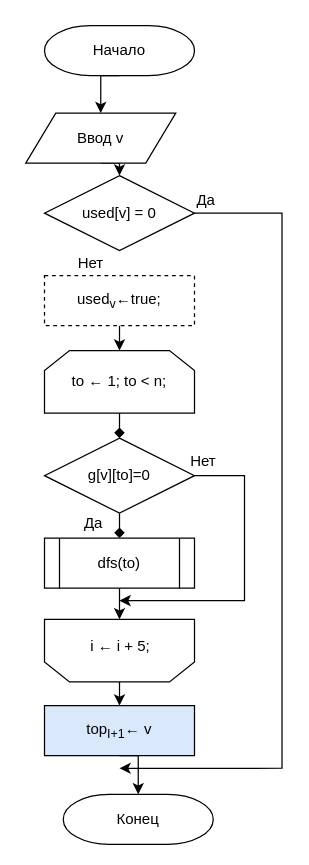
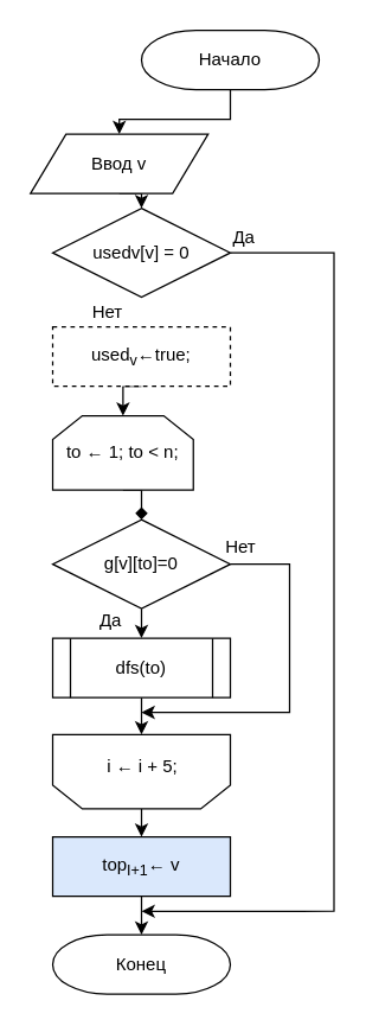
  <mxCell id="0" />
  <mxCell id="1" parent="0" />
  <mxCell id="2" style="edgeStyle=orthogonalEdgeStyle;rounded=0;orthogonalLoop=1;jettySize=auto;html=1;exitX=0.5;exitY=1;exitDx=0;exitDy=0;exitPerimeter=0;entryX=0.5;entryY=0;entryDx=0;entryDy=0;" edge="1" parent="1" source="3" target="5"><mxGeometry relative="1" as="geometry" /></mxCell>
- <mxCell id="3" value="Начало" style="strokeWidth=1;html=1;shape=mxgraph.flowchart.terminator;whiteSpace=wrap;" vertex="1" parent="1"><mxGeometry x="35" y="20" width="120" height="40" as="geometry" /></mxCell>
+ <mxCell id="3" value="Начало" style="strokeWidth=1;html=1;shape=mxgraph.flowchart.terminator;whiteSpace=wrap;" vertex="1" parent="1"><mxGeometry x="95" y="20" width="120" height="40" as="geometry" /></mxCell>
  <mxCell id="4" style="edgeStyle=orthogonalEdgeStyle;rounded=0;orthogonalLoop=1;jettySize=auto;html=1;exitX=0.5;exitY=1;exitDx=0;exitDy=0;entryX=0.5;entryY=0;entryDx=0;entryDy=0;entryPerimeter=0;" edge="1" parent="1" source="5" target="7"><mxGeometry relative="1" as="geometry" /></mxCell>
  <mxCell id="5" value="Ввод v" style="shape=parallelogram;perimeter=parallelogramPerimeter;whiteSpace=wrap;html=1;strokeWidth=1;" vertex="1" parent="1"><mxGeometry x="20" y="90" width="120" height="40" as="geometry" /></mxCell>
  <mxCell id="6" style="edgeStyle=orthogonalEdgeStyle;rounded=0;orthogonalLoop=1;jettySize=auto;html=1;exitX=1;exitY=0.5;exitDx=0;exitDy=0;exitPerimeter=0;" edge="1" parent="1" source="7"><mxGeometry relative="1" as="geometry"><mxPoint x="95" y="614.138" as="targetPoint" /><Array as="points"><mxPoint x="225" y="170" /><mxPoint x="225" y="614" /></Array></mxGeometry></mxCell>
- <mxCell id="7" value="used[v] = 0" style="strokeWidth=1;html=1;shape=mxgraph.flowchart.decision;whiteSpace=wrap;" vertex="1" parent="1"><mxGeometry x="35" y="140" width="120" height="60" as="geometry" /></mxCell>
+ <mxCell id="7" value="usedv[v] = 0" style="strokeWidth=1;html=1;shape=mxgraph.flowchart.decision;whiteSpace=wrap;" vertex="1" parent="1"><mxGeometry x="35" y="140" width="120" height="60" as="geometry" /></mxCell>
  <mxCell id="8" style="edgeStyle=orthogonalEdgeStyle;rounded=0;orthogonalLoop=1;jettySize=auto;html=1;exitX=0.5;exitY=1;exitDx=0;exitDy=0;entryX=0.5;entryY=0;entryDx=0;entryDy=0;" edge="1" parent="1" source="9" target="11"><mxGeometry relative="1" as="geometry" /></mxCell>
  <mxCell id="9" value="used&lt;sub&gt;v&lt;/sub&gt;←true;" style="rounded=0;whiteSpace=wrap;html=1;strokeWidth=1;dashed=1;" vertex="1" parent="1"><mxGeometry x="35" y="220" width="120" height="40" as="geometry" /></mxCell>
  <mxCell id="10" style="edgeStyle=orthogonalEdgeStyle;rounded=0;orthogonalLoop=1;jettySize=auto;html=1;exitX=0.5;exitY=1;exitDx=0;exitDy=0;entryX=0.5;entryY=0;entryDx=0;entryDy=0;entryPerimeter=0;endArrow=diamond;" edge="1" parent="1" source="11" target="14"><mxGeometry relative="1" as="geometry" /></mxCell>
- <mxCell id="11" value="to&amp;nbsp;&lt;span&gt;← 1; to &amp;lt; n;&lt;/span&gt;" style="shape=loopLimit;whiteSpace=wrap;html=1;strokeWidth=1;" vertex="1" parent="1"><mxGeometry x="35" y="280" width="120" height="50" as="geometry" /></mxCell>
- <mxCell id="12" style="edgeStyle=orthogonalEdgeStyle;rounded=0;orthogonalLoop=1;jettySize=auto;html=1;exitX=0.5;exitY=1;exitDx=0;exitDy=0;exitPerimeter=0;entryX=0.5;entryY=0;entryDx=0;entryDy=0;endArrow=diamond;" edge="1" parent="1" source="14" target="16"><mxGeometry relative="1" as="geometry" /></mxCell>
+ <mxCell id="11" value="to&amp;nbsp;&lt;span&gt;← 1; to &amp;lt; n;&lt;/span&gt;" style="shape=loopLimit;whiteSpace=wrap;html=1;strokeWidth=1;" vertex="1" parent="1"><mxGeometry x="35" y="280" width="95" height="50" as="geometry" /></mxCell>
+ <mxCell id="12" style="edgeStyle=orthogonalEdgeStyle;rounded=0;orthogonalLoop=1;jettySize=auto;html=1;exitX=0.5;exitY=1;exitDx=0;exitDy=0;exitPerimeter=0;entryX=0.5;entryY=0;entryDx=0;entryDy=0;" edge="1" parent="1" source="14" target="16"><mxGeometry relative="1" as="geometry" /></mxCell>
  <mxCell id="13" style="edgeStyle=orthogonalEdgeStyle;rounded=0;orthogonalLoop=1;jettySize=auto;html=1;exitX=1;exitY=0.5;exitDx=0;exitDy=0;exitPerimeter=0;" edge="1" parent="1" source="14"><mxGeometry relative="1" as="geometry"><mxPoint x="95" y="480" as="targetPoint" /><Array as="points"><mxPoint x="195" y="380" /><mxPoint x="195" y="480" /></Array></mxGeometry></mxCell>
  <mxCell id="14" value="g[v][to]=0" style="strokeWidth=1;html=1;shape=mxgraph.flowchart.decision;whiteSpace=wrap;" vertex="1" parent="1"><mxGeometry x="35" y="350" width="120" height="60" as="geometry" /></mxCell>
  <mxCell id="15" style="edgeStyle=orthogonalEdgeStyle;rounded=0;orthogonalLoop=1;jettySize=auto;html=1;exitX=0.5;exitY=1;exitDx=0;exitDy=0;entryX=0.5;entryY=1;entryDx=0;entryDy=0;" edge="1" parent="1" source="16" target="18"><mxGeometry relative="1" as="geometry" /></mxCell>
  <mxCell id="16" value="dfs(to)" style="shape=process;whiteSpace=wrap;html=1;backgroundOutline=1;strokeWidth=1;" vertex="1" parent="1"><mxGeometry x="35" y="430" width="120" height="40" as="geometry" /></mxCell>
  <mxCell id="17" style="edgeStyle=orthogonalEdgeStyle;rounded=0;orthogonalLoop=1;jettySize=auto;html=1;exitX=0.5;exitY=0;exitDx=0;exitDy=0;entryX=0.5;entryY=0;entryDx=0;entryDy=0;" edge="1" parent="1" source="18" target="21"><mxGeometry relative="1" as="geometry" /></mxCell>
  <mxCell id="18" value="" style="shape=loopLimit;whiteSpace=wrap;html=1;strokeWidth=1;rotation=-180;" vertex="1" parent="1"><mxGeometry x="35" y="495" width="120" height="50" as="geometry" /></mxCell>
  <mxCell id="19" value="&lt;span&gt;i&amp;nbsp;&lt;/span&gt;&lt;span&gt;← i + 5;&lt;/span&gt;" style="text;html=1;resizable=0;points=[];autosize=1;align=left;verticalAlign=top;spacingTop=-4;" vertex="1" parent="1"><mxGeometry x="70" y="507" width="60" height="20" as="geometry" /></mxCell>
  <mxCell id="20" style="edgeStyle=orthogonalEdgeStyle;rounded=0;orthogonalLoop=1;jettySize=auto;html=1;exitX=0.5;exitY=1;exitDx=0;exitDy=0;entryX=0.5;entryY=0;entryDx=0;entryDy=0;entryPerimeter=0;" edge="1" parent="1" source="21" target="22"><mxGeometry relative="1" as="geometry" /></mxCell>
  <mxCell id="21" value="top&lt;sub&gt;I+1&lt;/sub&gt;&lt;span&gt;← v&lt;/span&gt;" style="rounded=0;whiteSpace=wrap;html=1;strokeWidth=1;fillColor=#dae8fc;" vertex="1" parent="1"><mxGeometry x="35" y="564" width="120" height="40" as="geometry" /></mxCell>
- <mxCell id="22" value="Конец" style="strokeWidth=1;html=1;shape=mxgraph.flowchart.terminator;whiteSpace=wrap;" vertex="1" parent="1"><mxGeometry x="50" y="635" width="120" height="40" as="geometry" /></mxCell>
+ <mxCell id="22" value="Конец" style="strokeWidth=1;html=1;shape=mxgraph.flowchart.terminator;whiteSpace=wrap;" vertex="1" parent="1"><mxGeometry x="35" y="630" width="120" height="40" as="geometry" /></mxCell>
  <mxCell id="23" value="Нет" style="text;html=1;resizable=0;points=[];autosize=1;align=left;verticalAlign=top;spacingTop=-4;" vertex="1" parent="1"><mxGeometry x="150" y="359" width="40" height="20" as="geometry" /></mxCell>
  <mxCell id="24" value="Да" style="text;html=1;resizable=0;points=[];autosize=1;align=left;verticalAlign=top;spacingTop=-4;" vertex="1" parent="1"><mxGeometry x="65" y="408" width="30" height="20" as="geometry" /></mxCell>
  <mxCell id="25" value="Да" style="text;html=1;resizable=0;points=[];autosize=1;align=left;verticalAlign=top;spacingTop=-4;" vertex="1" parent="1"><mxGeometry x="155" y="150" width="30" height="20" as="geometry" /></mxCell>
  <mxCell id="26" value="Нет" style="text;html=1;resizable=0;points=[];autosize=1;align=left;verticalAlign=top;spacingTop=-4;" vertex="1" parent="1"><mxGeometry x="60" y="200" width="40" height="20" as="geometry" /></mxCell>
